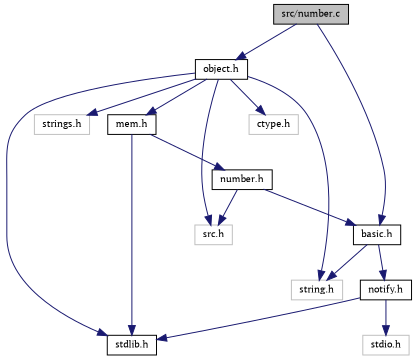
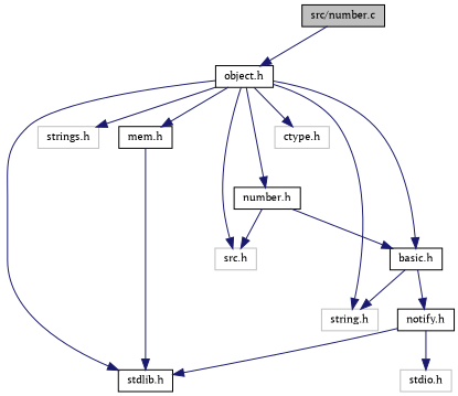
  digraph {
    fontname="PT Serif"
    node [color=black fillcolor=white fontname="PT Serif" fontsize=10 shape=record style=filled]
    edge [color=midnightblue fontname="PT Serif" fontsize=10 labelfontname=Helvetica labelfontsize=10 style=solid]
    n1 [fillcolor=grey75 fontcolor=black height=0.2 label="src/number.c" width=0.4]
    n2 [height=0.2 label="object.h" width=0.4]
    n3 [color=grey75 height=0.2 label="strings.h" width=0.4]
    n4 [color=grey75 height=0.2 label="ctype.h" width=0.4]
    n5 [height=0.2 label="stdlib.h" width=0.4]
    n6 [color=grey75 height=0.2 label="src.h" width=0.4]
    n7 [height=0.2 label="number.h" width=0.4]
    n8 [height=0.2 label="basic.h" width=0.4]
    n9 [height=0.2 label="mem.h" width=0.4]
    n10 [color=grey75 height=0.2 label="string.h" width=0.4]
    n11 [height=0.2 label="notify.h" width=0.4]
    n12 [color=grey75 height=0.2 label="stdio.h" width=0.4]
    n1 -> n2
    n2 -> n3
    n2 -> n4
    n2 -> n5
    n2 -> n6
-   n9 -> n7
-   n1 -> n8
+   n2 -> n7
+   n2 -> n8
    n2 -> n9
    n2 -> n10
    n7 -> n6
    n7 -> n8
    n8 -> n10
    n8 -> n11
    n9 -> n5
    n11 -> n5
    n11 -> n12
  }
